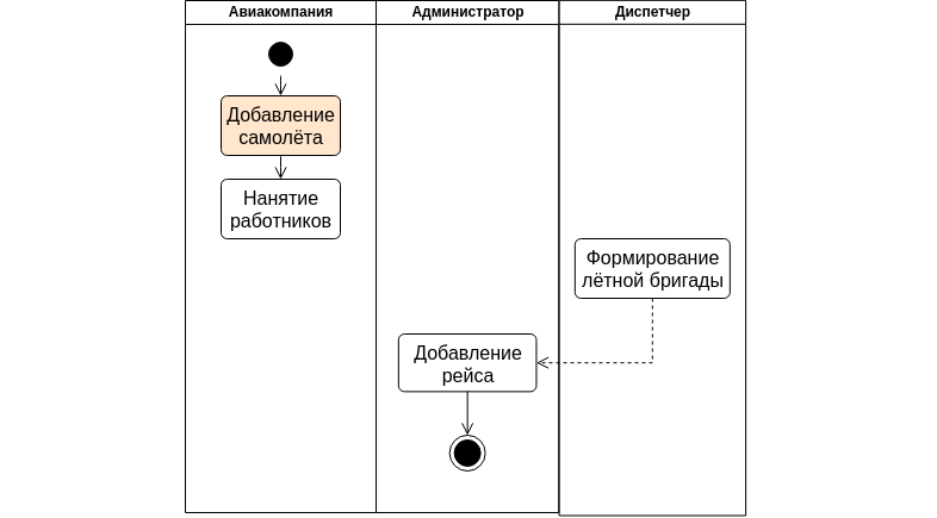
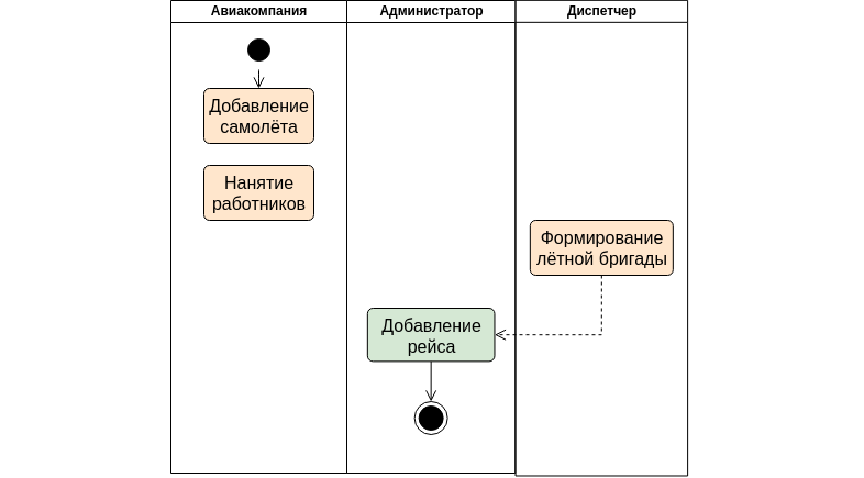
  <mxCell id="0" />
  <mxCell id="1" parent="0" />
  <mxCell id="2" value="Диспетчер" style="swimlane;html=1;startSize=20;horizontal=0;rotation=90;" parent="1" vertex="1"><mxGeometry x="330.51" y="122.89" width="432.66" height="156.56" as="geometry" /></mxCell>
- <mxCell id="3" value="&lt;div&gt;Формирование&lt;/div&gt;&lt;div&gt;лётной бригады&lt;br&gt;&lt;/div&gt;" style="html=1;align=center;verticalAlign=top;rounded=1;absoluteArcSize=1;arcSize=10;dashed=0;fontSize=16;" vertex="1" parent="2"><mxGeometry x="151.33" y="62.11" width="130" height="50" as="geometry" /></mxCell>
+ <mxCell id="3" value="&lt;div&gt;Формирование&lt;/div&gt;&lt;div&gt;лётной бригады&lt;br&gt;&lt;/div&gt;" style="html=1;align=center;verticalAlign=top;rounded=1;absoluteArcSize=1;arcSize=10;dashed=0;fontSize=16;fillColor=#ffe6cc;" vertex="1" parent="2"><mxGeometry x="151.33" y="62.11" width="130" height="50" as="geometry" /></mxCell>
  <mxCell id="4" value="Администратор" style="swimlane;html=1;startSize=20;horizontal=0;rotation=90;" parent="1" vertex="1"><mxGeometry x="176.65" y="123.36" width="430" height="153.29" as="geometry" /></mxCell>
- <mxCell id="5" value="&lt;div&gt;Добавление&lt;/div&gt;&lt;div&gt;рейса&lt;/div&gt;" style="html=1;align=center;verticalAlign=top;rounded=1;absoluteArcSize=1;arcSize=10;dashed=0;fontSize=16;" vertex="1" parent="4"><mxGeometry x="157.18" y="141.64" width="115.65" height="48.36" as="geometry" /></mxCell>
+ <mxCell id="5" value="&lt;div&gt;Добавление&lt;/div&gt;&lt;div&gt;рейса&lt;/div&gt;" style="html=1;align=center;verticalAlign=top;rounded=1;absoluteArcSize=1;arcSize=10;dashed=0;fontSize=16;fillColor=#d5e8d4;" vertex="1" parent="4"><mxGeometry x="157.18" y="141.64" width="115.65" height="48.36" as="geometry" /></mxCell>
  <mxCell id="6" value="Авиакомпания" style="swimlane;html=1;startSize=20;horizontal=0;rotation=90;" parent="1" vertex="1"><mxGeometry x="20" y="120" width="430" height="160" as="geometry" /></mxCell>
  <mxCell id="7" value="" style="ellipse;fillColor=strokeColor;fontSize=16;" vertex="1" parent="6"><mxGeometry x="205" y="-100" width="20" height="20" as="geometry" /></mxCell>
- <mxCell id="8" value="&lt;div&gt;Нанятие&lt;/div&gt;&lt;div&gt;работников&lt;/div&gt;" style="html=1;align=center;verticalAlign=top;rounded=1;absoluteArcSize=1;arcSize=10;dashed=0;fontSize=16;" vertex="1" parent="6"><mxGeometry x="165" y="15" width="100" height="50" as="geometry" /></mxCell>
+ <mxCell id="8" value="&lt;div&gt;Нанятие&lt;/div&gt;&lt;div&gt;работников&lt;/div&gt;" style="html=1;align=center;verticalAlign=top;rounded=1;absoluteArcSize=1;arcSize=10;dashed=0;fontSize=16;fillColor=#ffe6cc;" vertex="1" parent="6"><mxGeometry x="165" y="15" width="100" height="50" as="geometry" /></mxCell>
  <mxCell id="9" value="&lt;div&gt;Добавление&lt;/div&gt;&lt;div&gt;самолёта&lt;/div&gt;" style="html=1;align=center;verticalAlign=top;rounded=1;absoluteArcSize=1;arcSize=10;dashed=0;fontSize=16;fillColor=#ffe6cc;" vertex="1" parent="6"><mxGeometry x="165" y="-55" width="100" height="50" as="geometry" /></mxCell>
  <mxCell id="10" value="" style="endArrow=open;startArrow=none;endFill=0;startFill=0;endSize=8;html=1;verticalAlign=bottom;labelBackgroundColor=none;strokeWidth=1;rounded=0;fontSize=12;sourcePerimeterSpacing=8;targetPerimeterSpacing=8;curved=1;entryX=0.5;entryY=0;entryDx=0;entryDy=0;" edge="1" parent="6" source="7" target="9"><mxGeometry width="160" relative="1" as="geometry"><mxPoint x="295" y="75" as="sourcePoint" /><mxPoint x="455" y="75" as="targetPoint" /></mxGeometry></mxCell>
- <mxCell id="11" value="" style="endArrow=open;startArrow=none;endFill=0;startFill=0;endSize=8;html=1;verticalAlign=bottom;labelBackgroundColor=none;strokeWidth=1;rounded=0;fontSize=12;sourcePerimeterSpacing=8;targetPerimeterSpacing=8;curved=1;exitX=0.5;exitY=1;exitDx=0;exitDy=0;entryX=0.5;entryY=0;entryDx=0;entryDy=0;" edge="1" parent="6" source="9" target="8"><mxGeometry width="160" relative="1" as="geometry"><mxPoint x="385" y="-15" as="sourcePoint" /><mxPoint x="545" y="-15" as="targetPoint" /></mxGeometry></mxCell>
  <mxCell id="12" value="" style="ellipse;html=1;shape=endState;fillColor=strokeColor;fontSize=16;" vertex="1" parent="1"><mxGeometry x="376.65" y="350" width="30" height="30" as="geometry" /></mxCell>
  <mxCell id="13" value="" style="endArrow=open;startArrow=none;endFill=0;startFill=0;endSize=8;html=1;verticalAlign=bottom;labelBackgroundColor=none;strokeWidth=1;rounded=0;fontSize=12;sourcePerimeterSpacing=8;targetPerimeterSpacing=8;exitX=0.5;exitY=1;exitDx=0;exitDy=0;entryX=1;entryY=0.5;entryDx=0;entryDy=0;edgeStyle=orthogonalEdgeStyle;dashed=1;" edge="1" parent="1" source="3" target="5"><mxGeometry width="160" relative="1" as="geometry"><mxPoint x="215" y="235" as="sourcePoint" /><mxPoint x="375" y="235" as="targetPoint" /></mxGeometry></mxCell>
  <mxCell id="14" value="" style="endArrow=open;startArrow=none;endFill=0;startFill=0;endSize=8;html=1;verticalAlign=bottom;labelBackgroundColor=none;strokeWidth=1;rounded=0;fontSize=12;sourcePerimeterSpacing=8;targetPerimeterSpacing=8;exitX=0.5;exitY=1;exitDx=0;exitDy=0;entryX=0.5;entryY=0;entryDx=0;entryDy=0;" edge="1" parent="1" source="5" target="12"><mxGeometry width="160" relative="1" as="geometry"><mxPoint x="255" y="275" as="sourcePoint" /><mxPoint x="415" y="275" as="targetPoint" /></mxGeometry></mxCell>
